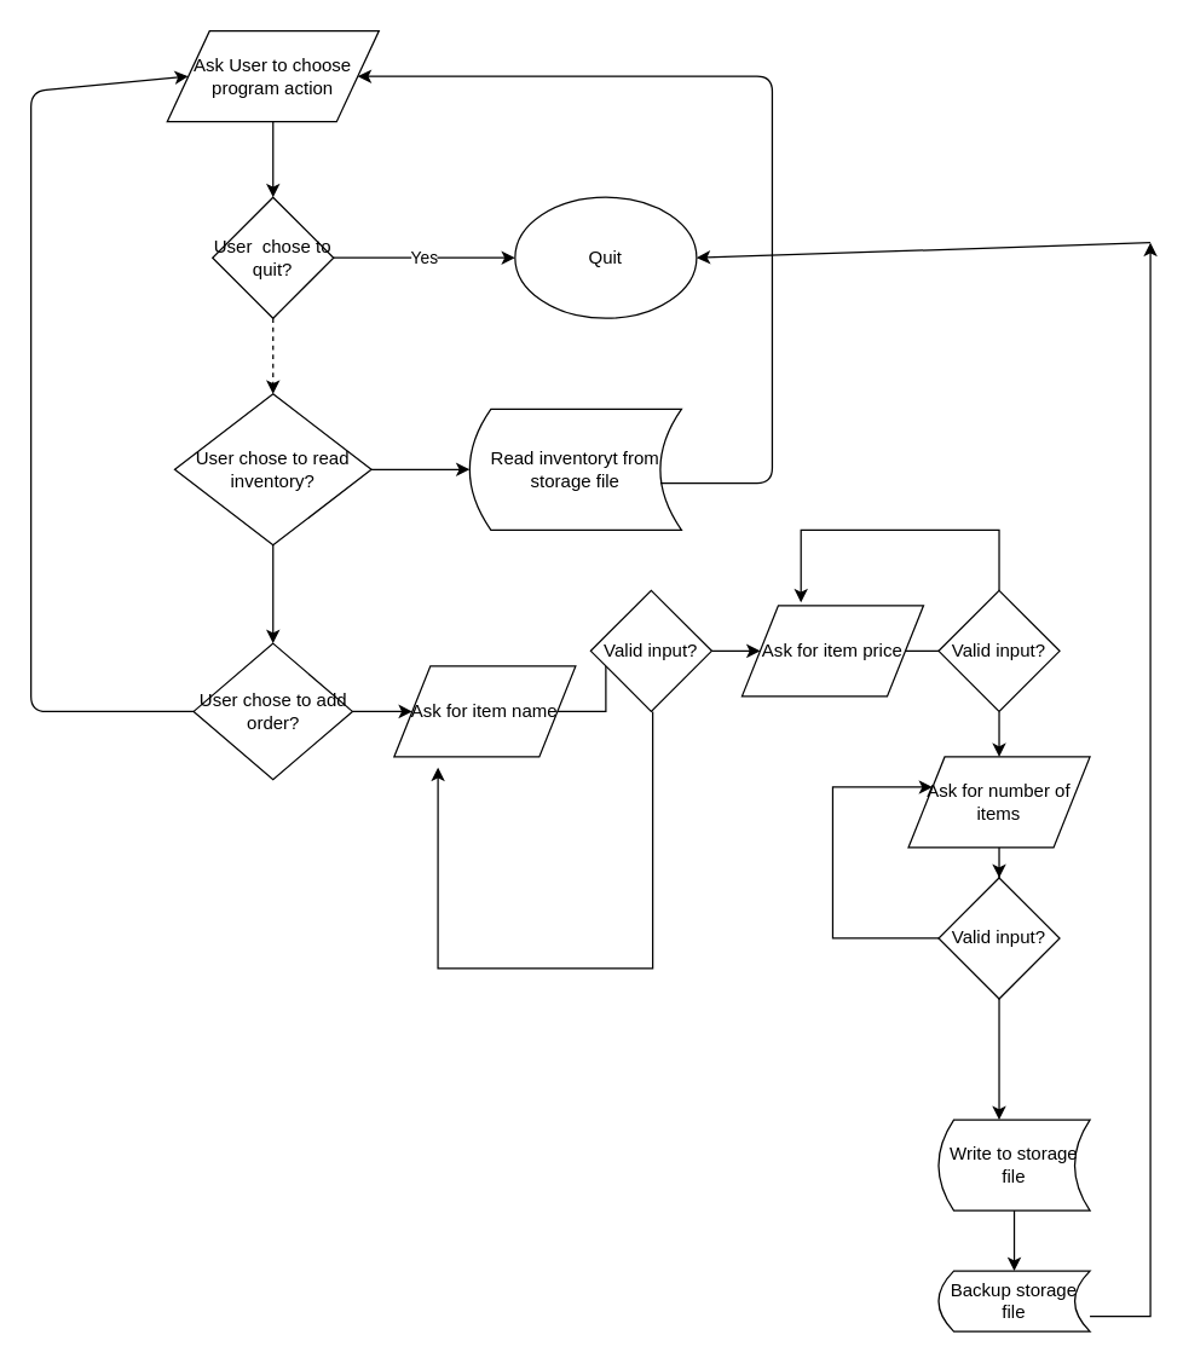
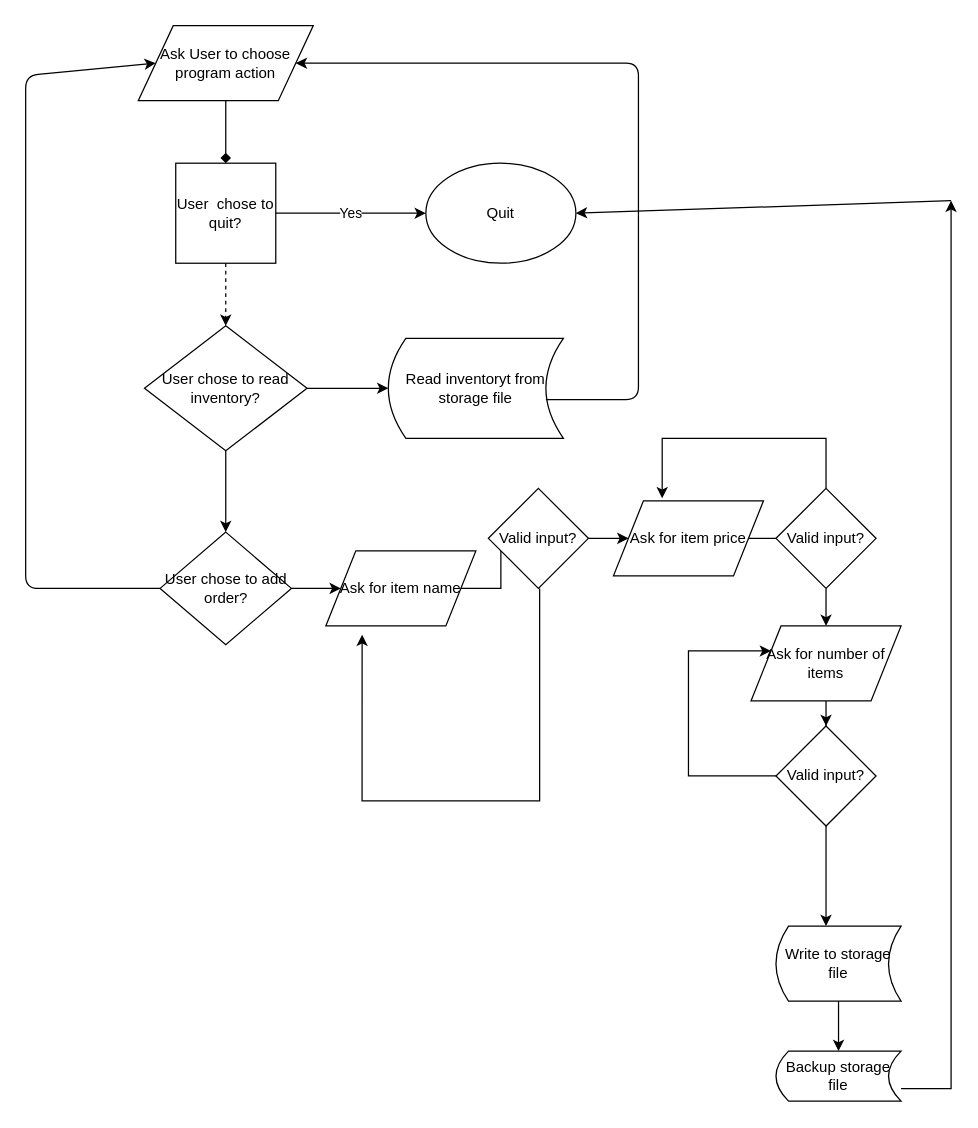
  <mxCell id="0" />
  <mxCell id="1" parent="0" />
- <mxCell id="2" value="" style="edgeStyle=orthogonalEdgeStyle;rounded=0;orthogonalLoop=1;jettySize=auto;html=1;" edge="1" parent="1" source="3" target="7"><mxGeometry relative="1" as="geometry"><mxPoint x="180" y="250" as="targetPoint" /></mxGeometry></mxCell>
+ <mxCell id="2" value="" style="edgeStyle=orthogonalEdgeStyle;rounded=0;orthogonalLoop=1;jettySize=auto;html=1;endArrow=diamond;" edge="1" parent="1" source="3" target="7"><mxGeometry relative="1" as="geometry"><mxPoint x="180" y="250" as="targetPoint" /></mxGeometry></mxCell>
  <mxCell id="3" value="Ask User to choose program action" style="shape=parallelogram;perimeter=parallelogramPerimeter;whiteSpace=wrap;html=1;" vertex="1" parent="1"><mxGeometry x="110" y="20" width="140" height="60" as="geometry" /></mxCell>
  <mxCell id="4" value="Read inventoryt from storage file" style="shape=dataStorage;whiteSpace=wrap;html=1;" vertex="1" parent="1"><mxGeometry x="310" y="270" width="140" height="80" as="geometry" /></mxCell>
  <mxCell id="5" value="Yes" style="edgeStyle=orthogonalEdgeStyle;rounded=0;orthogonalLoop=1;jettySize=auto;html=1;" edge="1" parent="1" source="7" target="8"><mxGeometry relative="1" as="geometry" /></mxCell>
  <mxCell id="6" value="" style="edgeStyle=orthogonalEdgeStyle;rounded=0;orthogonalLoop=1;jettySize=auto;html=1;dashed=1;" edge="1" parent="1" source="7" target="26"><mxGeometry relative="1" as="geometry" /></mxCell>
- <mxCell id="7" value="User&amp;nbsp; chose to quit?" style="rhombus;whiteSpace=wrap;html=1;" vertex="1" parent="1"><mxGeometry x="140" y="130" width="80" height="80" as="geometry" /></mxCell>
+ <mxCell id="7" value="User&amp;nbsp; chose to quit?" style="whiteSpace=wrap;html=1;rounded=0;" vertex="1" parent="1"><mxGeometry x="140" y="130" width="80" height="80" as="geometry" /></mxCell>
  <mxCell id="8" value="Quit" style="ellipse;whiteSpace=wrap;html=1;" vertex="1" parent="1"><mxGeometry x="340" y="130" width="120" height="80" as="geometry" /></mxCell>
  <mxCell id="9" value="" style="edgeStyle=orthogonalEdgeStyle;rounded=0;orthogonalLoop=1;jettySize=auto;html=1;" edge="1" parent="1" source="10" target="13"><mxGeometry relative="1" as="geometry" /></mxCell>
  <mxCell id="10" value="Ask for item name" style="shape=parallelogram;perimeter=parallelogramPerimeter;whiteSpace=wrap;html=1;" vertex="1" parent="1"><mxGeometry x="260" y="440" width="120" height="60" as="geometry" /></mxCell>
  <mxCell id="11" value="" style="edgeStyle=orthogonalEdgeStyle;rounded=0;orthogonalLoop=1;jettySize=auto;html=1;" edge="1" parent="1" source="13" target="15"><mxGeometry relative="1" as="geometry" /></mxCell>
  <mxCell id="12" value="" style="edgeStyle=orthogonalEdgeStyle;rounded=0;orthogonalLoop=1;jettySize=auto;html=1;entryX=0.242;entryY=1.117;entryDx=0;entryDy=0;entryPerimeter=0;" edge="1" parent="1" target="10"><mxGeometry relative="1" as="geometry"><mxPoint x="431" y="470" as="sourcePoint" /><mxPoint x="280" y="630" as="targetPoint" /><Array as="points"><mxPoint x="431" y="640" /><mxPoint x="289" y="640" /></Array></mxGeometry></mxCell>
  <mxCell id="13" value="Valid input?" style="rhombus;whiteSpace=wrap;html=1;" vertex="1" parent="1"><mxGeometry x="390" y="390" width="80" height="80" as="geometry" /></mxCell>
  <mxCell id="14" value="" style="edgeStyle=orthogonalEdgeStyle;rounded=0;orthogonalLoop=1;jettySize=auto;html=1;" edge="1" parent="1" source="15"><mxGeometry relative="1" as="geometry"><mxPoint x="670" y="430" as="targetPoint" /></mxGeometry></mxCell>
  <mxCell id="15" value="Ask for item price" style="shape=parallelogram;perimeter=parallelogramPerimeter;whiteSpace=wrap;html=1;" vertex="1" parent="1"><mxGeometry x="490" y="400" width="120" height="60" as="geometry" /></mxCell>
  <mxCell id="16" value="" style="edgeStyle=orthogonalEdgeStyle;rounded=0;orthogonalLoop=1;jettySize=auto;html=1;" edge="1" parent="1" source="18" target="20"><mxGeometry relative="1" as="geometry" /></mxCell>
  <mxCell id="17" value="" style="edgeStyle=orthogonalEdgeStyle;rounded=0;orthogonalLoop=1;jettySize=auto;html=1;entryX=0.325;entryY=-0.033;entryDx=0;entryDy=0;entryPerimeter=0;" edge="1" parent="1" source="18" target="15"><mxGeometry relative="1" as="geometry"><mxPoint x="500" y="350" as="targetPoint" /><Array as="points"><mxPoint x="660" y="350" /><mxPoint x="529" y="350" /></Array></mxGeometry></mxCell>
  <mxCell id="18" value="Valid input?" style="rhombus;whiteSpace=wrap;html=1;" vertex="1" parent="1"><mxGeometry x="620" y="390" width="80" height="80" as="geometry" /></mxCell>
  <mxCell id="19" value="" style="edgeStyle=orthogonalEdgeStyle;rounded=0;orthogonalLoop=1;jettySize=auto;html=1;" edge="1" parent="1" source="20" target="23"><mxGeometry relative="1" as="geometry" /></mxCell>
  <mxCell id="20" value="Ask for number of items" style="shape=parallelogram;perimeter=parallelogramPerimeter;whiteSpace=wrap;html=1;" vertex="1" parent="1"><mxGeometry x="600" y="500" width="120" height="60" as="geometry" /></mxCell>
  <mxCell id="21" value="" style="edgeStyle=orthogonalEdgeStyle;rounded=0;orthogonalLoop=1;jettySize=auto;html=1;" edge="1" parent="1" source="23" target="20"><mxGeometry relative="1" as="geometry"><mxPoint x="520" y="520" as="targetPoint" /><Array as="points"><mxPoint x="550" y="620" /><mxPoint x="550" y="520" /></Array></mxGeometry></mxCell>
  <mxCell id="22" value="" style="edgeStyle=orthogonalEdgeStyle;rounded=0;orthogonalLoop=1;jettySize=auto;html=1;" edge="1" parent="1" source="23"><mxGeometry relative="1" as="geometry"><mxPoint x="660" y="740" as="targetPoint" /></mxGeometry></mxCell>
  <mxCell id="23" value="Valid input?" style="rhombus;whiteSpace=wrap;html=1;" vertex="1" parent="1"><mxGeometry x="620" y="580" width="80" height="80" as="geometry" /></mxCell>
  <mxCell id="24" value="" style="edgeStyle=orthogonalEdgeStyle;rounded=0;orthogonalLoop=1;jettySize=auto;html=1;" edge="1" parent="1" source="26" target="28"><mxGeometry relative="1" as="geometry" /></mxCell>
  <mxCell id="25" value="" style="edgeStyle=orthogonalEdgeStyle;rounded=0;orthogonalLoop=1;jettySize=auto;html=1;" edge="1" parent="1" source="26" target="4"><mxGeometry relative="1" as="geometry" /></mxCell>
  <mxCell id="26" value="User chose to read inventory?" style="rhombus;whiteSpace=wrap;html=1;" vertex="1" parent="1"><mxGeometry x="115" y="260" width="130" height="100" as="geometry" /></mxCell>
  <mxCell id="27" value="" style="edgeStyle=orthogonalEdgeStyle;rounded=0;orthogonalLoop=1;jettySize=auto;html=1;" edge="1" parent="1" source="28" target="10"><mxGeometry relative="1" as="geometry" /></mxCell>
  <mxCell id="28" value="User chose to add order?" style="rhombus;whiteSpace=wrap;html=1;" vertex="1" parent="1"><mxGeometry x="127.5" y="425" width="105" height="90" as="geometry" /></mxCell>
  <mxCell id="29" value="&lt;div&gt;&lt;br&gt;&lt;/div&gt;&lt;div&gt;&lt;br&gt;&lt;/div&gt;" style="endArrow=classic;html=1;exitX=0.9;exitY=0.613;exitDx=0;exitDy=0;exitPerimeter=0;" edge="1" parent="1" source="4" target="3"><mxGeometry width="50" height="50" relative="1" as="geometry"><mxPoint x="470" y="320" as="sourcePoint" /><mxPoint x="510" y="-42" as="targetPoint" /><Array as="points"><mxPoint x="510" y="319" /><mxPoint x="510" y="50" /></Array></mxGeometry></mxCell>
  <mxCell id="30" value="" style="endArrow=classic;html=1;exitX=0;exitY=0.5;exitDx=0;exitDy=0;entryX=0;entryY=0.5;entryDx=0;entryDy=0;" edge="1" parent="1" source="28" target="3"><mxGeometry width="50" height="50" relative="1" as="geometry"><mxPoint x="30" y="470" as="sourcePoint" /><mxPoint x="20" y="-21" as="targetPoint" /><Array as="points"><mxPoint x="20" y="470" /><mxPoint x="20" y="60" /></Array></mxGeometry></mxCell>
  <mxCell id="31" value="" style="edgeStyle=orthogonalEdgeStyle;rounded=0;orthogonalLoop=1;jettySize=auto;html=1;" edge="1" parent="1" source="32" target="34"><mxGeometry relative="1" as="geometry" /></mxCell>
  <mxCell id="32" value="Write to storage file" style="shape=dataStorage;whiteSpace=wrap;html=1;" vertex="1" parent="1"><mxGeometry x="620" y="740" width="100" height="60" as="geometry" /></mxCell>
  <mxCell id="33" value="" style="edgeStyle=orthogonalEdgeStyle;rounded=0;orthogonalLoop=1;jettySize=auto;html=1;" edge="1" parent="1" source="34"><mxGeometry relative="1" as="geometry"><mxPoint x="760" y="160" as="targetPoint" /><Array as="points"><mxPoint x="760" y="870" /></Array></mxGeometry></mxCell>
  <mxCell id="34" value="Backup storage file" style="shape=dataStorage;whiteSpace=wrap;html=1;" vertex="1" parent="1"><mxGeometry x="620" y="840" width="100" height="40" as="geometry" /></mxCell>
  <mxCell id="35" value="" style="endArrow=classic;html=1;entryX=1;entryY=0.5;entryDx=0;entryDy=0;" edge="1" parent="1" target="8"><mxGeometry width="50" height="50" relative="1" as="geometry"><mxPoint x="760" y="160" as="sourcePoint" /><mxPoint x="810" y="110" as="targetPoint" /></mxGeometry></mxCell>
